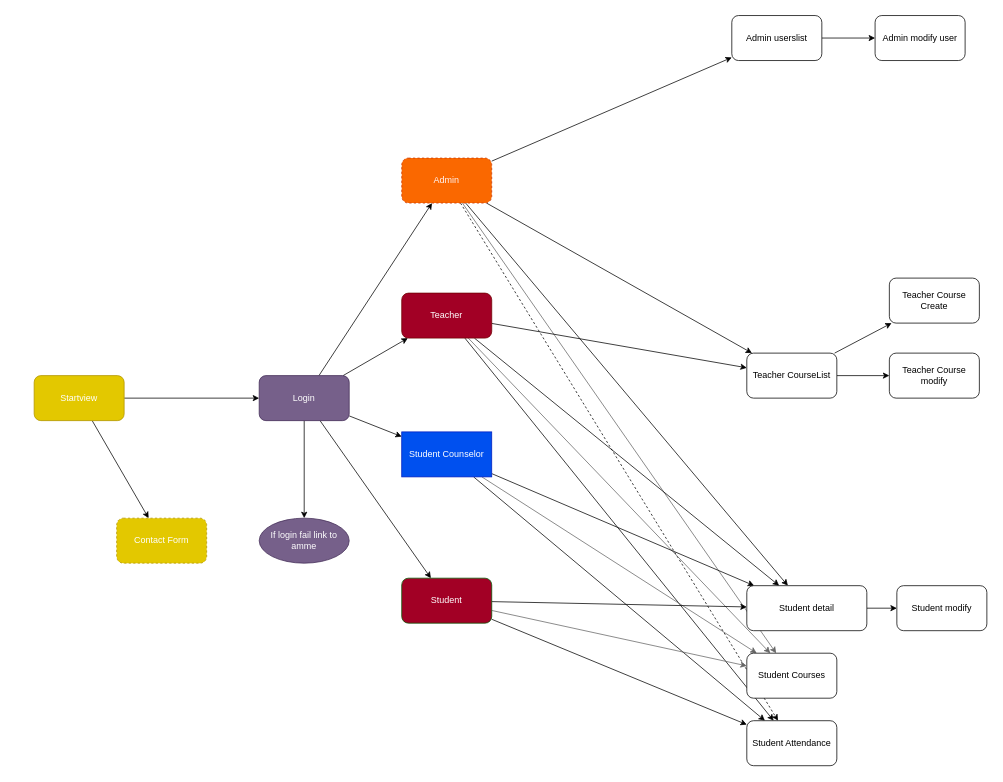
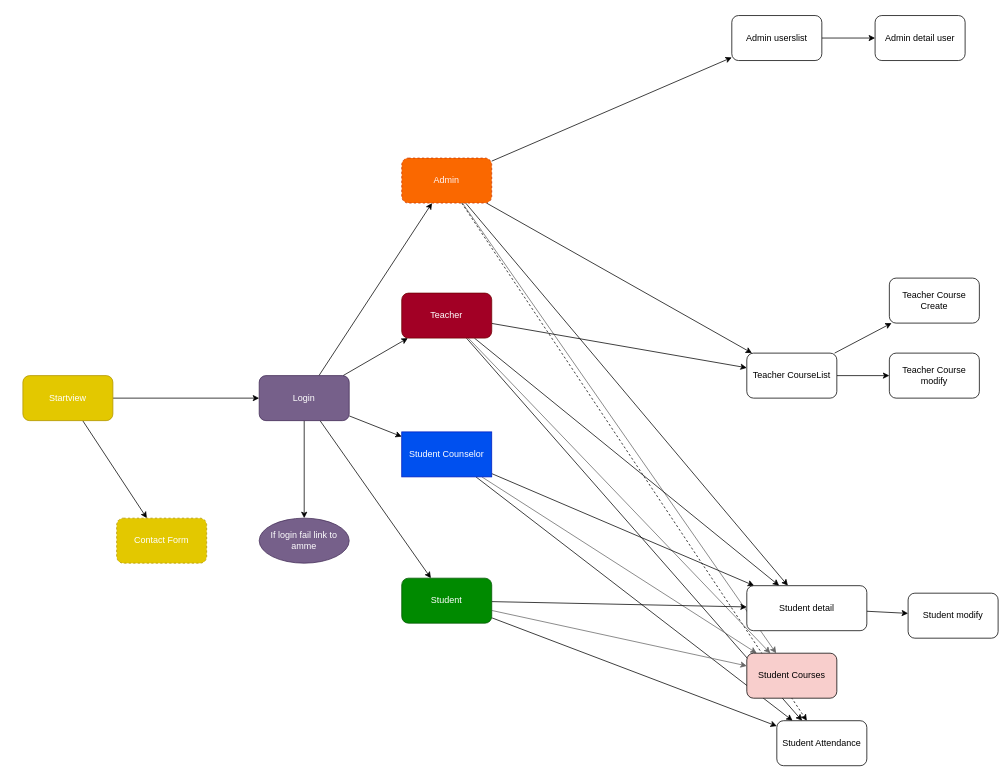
  <mxCell id="0" />
  <mxCell id="1" parent="0" />
  <mxCell id="2" style="edgeStyle=none;html=1;" edge="1" parent="1" source="4" target="10"><mxGeometry relative="1" as="geometry" /></mxCell>
  <mxCell id="3" style="edgeStyle=none;html=1;fontSize=37;fontColor=#FFFFFF;" edge="1" parent="1" source="4" target="46"><mxGeometry relative="1" as="geometry" /></mxCell>
- <mxCell id="4" value="&lt;font color=&quot;#ffffff&quot;&gt;Startview&lt;/font&gt;" style="rounded=1;whiteSpace=wrap;html=1;fillColor=#e3c800;fontColor=#000000;strokeColor=#B09500;" parent="1" vertex="1"><mxGeometry x="45" y="500" width="120" height="60" as="geometry" /></mxCell>
+ <mxCell id="4" value="&lt;font color=&quot;#ffffff&quot;&gt;Startview&lt;/font&gt;" style="rounded=1;whiteSpace=wrap;html=1;fillColor=#e3c800;fontColor=#000000;strokeColor=#B09500;" parent="1" vertex="1"><mxGeometry x="30" y="500" width="120" height="60" as="geometry" /></mxCell>
  <mxCell id="5" style="edgeStyle=none;html=1;" edge="1" parent="1" source="10" target="29"><mxGeometry relative="1" as="geometry" /></mxCell>
  <mxCell id="6" style="edgeStyle=none;html=1;" edge="1" parent="1" source="10" target="25"><mxGeometry relative="1" as="geometry" /></mxCell>
  <mxCell id="7" style="edgeStyle=none;html=1;" edge="1" parent="1" source="10" target="21"><mxGeometry relative="1" as="geometry" /></mxCell>
  <mxCell id="8" style="edgeStyle=none;html=1;" edge="1" parent="1" source="10" target="16"><mxGeometry relative="1" as="geometry" /></mxCell>
  <mxCell id="9" value="" style="edgeStyle=none;html=1;fontSize=37;fontColor=#FFFFFF;" edge="1" parent="1" source="10" target="47"><mxGeometry relative="1" as="geometry" /></mxCell>
  <mxCell id="10" value="Login" style="rounded=1;whiteSpace=wrap;html=1;fillColor=#76608a;fontColor=#ffffff;strokeColor=#432D57;" vertex="1" parent="1"><mxGeometry x="345" y="500" width="120" height="60" as="geometry" /></mxCell>
  <mxCell id="11" style="edgeStyle=none;html=1;" edge="1" parent="1" source="16" target="31"><mxGeometry relative="1" as="geometry" /></mxCell>
  <mxCell id="12" style="edgeStyle=none;html=1;fillColor=#f5f5f5;strokeColor=#666666;" edge="1" parent="1" source="16" target="32"><mxGeometry relative="1" as="geometry" /></mxCell>
  <mxCell id="13" style="edgeStyle=none;html=1;" edge="1" parent="1" source="16" target="35"><mxGeometry relative="1" as="geometry" /></mxCell>
  <mxCell id="14" style="edgeStyle=none;html=1;fontColor=#FFFFFF;dashed=1;" edge="1" parent="1" source="16" target="39"><mxGeometry relative="1" as="geometry" /></mxCell>
  <mxCell id="15" style="edgeStyle=none;html=1;fontColor=#FFFFFF;" edge="1" parent="1" source="16" target="41"><mxGeometry relative="1" as="geometry" /></mxCell>
  <mxCell id="16" value="&lt;font color=&quot;#fff5f5&quot;&gt;Admin&lt;/font&gt;" style="rounded=1;whiteSpace=wrap;html=1;fillColor=#fa6800;fontColor=#000000;strokeColor=#C73500;dashed=1;" vertex="1" parent="1"><mxGeometry x="535" y="210" width="120" height="60" as="geometry" /></mxCell>
  <mxCell id="17" style="edgeStyle=none;html=1;" edge="1" parent="1" source="21" target="31"><mxGeometry relative="1" as="geometry" /></mxCell>
  <mxCell id="18" style="edgeStyle=none;html=1;fillColor=#f5f5f5;strokeColor=#666666;" edge="1" parent="1" source="21" target="32"><mxGeometry relative="1" as="geometry" /></mxCell>
  <mxCell id="19" style="edgeStyle=none;html=1;" edge="1" parent="1" source="21" target="35"><mxGeometry relative="1" as="geometry" /></mxCell>
  <mxCell id="20" style="edgeStyle=none;html=1;fontColor=#FFFFFF;" edge="1" parent="1" source="21" target="39"><mxGeometry relative="1" as="geometry" /></mxCell>
  <mxCell id="21" value="Teacher" style="rounded=1;whiteSpace=wrap;html=1;fillColor=#a20025;fontColor=#ffffff;strokeColor=#6F0000;" vertex="1" parent="1"><mxGeometry x="535" y="390" width="120" height="60" as="geometry" /></mxCell>
  <mxCell id="22" style="edgeStyle=none;html=1;" edge="1" parent="1" source="25" target="31"><mxGeometry relative="1" as="geometry" /></mxCell>
  <mxCell id="23" style="edgeStyle=none;html=1;fillColor=#f5f5f5;strokeColor=#666666;" edge="1" parent="1" source="25" target="32"><mxGeometry relative="1" as="geometry" /></mxCell>
  <mxCell id="24" style="edgeStyle=none;html=1;fontColor=#FFFFFF;" edge="1" parent="1" source="25" target="39"><mxGeometry relative="1" as="geometry" /></mxCell>
  <mxCell id="25" value="Student Counselor" style="whiteSpace=wrap;html=1;fillColor=#0050ef;fontColor=#ffffff;strokeColor=#001DBC;rounded=0;" vertex="1" parent="1"><mxGeometry x="535" y="575" width="120" height="60" as="geometry" /></mxCell>
  <mxCell id="26" style="edgeStyle=none;html=1;" edge="1" parent="1" source="29" target="31"><mxGeometry relative="1" as="geometry" /></mxCell>
  <mxCell id="27" style="edgeStyle=none;html=1;fillColor=#f5f5f5;strokeColor=#666666;" edge="1" parent="1" source="29" target="32"><mxGeometry relative="1" as="geometry" /></mxCell>
  <mxCell id="28" style="edgeStyle=none;html=1;fontColor=#FFFFFF;" edge="1" parent="1" source="29" target="39"><mxGeometry relative="1" as="geometry" /></mxCell>
- <mxCell id="29" value="Student" style="rounded=1;whiteSpace=wrap;html=1;fillColor=#a20025;fontColor=#ffffff;strokeColor=#005700;" vertex="1" parent="1"><mxGeometry x="535" y="770" width="120" height="60" as="geometry" /></mxCell>
+ <mxCell id="29" value="Student" style="rounded=1;whiteSpace=wrap;html=1;fillColor=#008a00;fontColor=#ffffff;strokeColor=#005700;" vertex="1" parent="1"><mxGeometry x="535" y="770" width="120" height="60" as="geometry" /></mxCell>
  <mxCell id="30" style="edgeStyle=none;html=1;fontColor=#FFFFFF;" edge="1" parent="1" source="31" target="38"><mxGeometry relative="1" as="geometry" /></mxCell>
  <mxCell id="31" value="Student detail" style="rounded=1;whiteSpace=wrap;html=1;" vertex="1" parent="1"><mxGeometry x="995" y="780" width="160" height="60" as="geometry" /></mxCell>
- <mxCell id="32" value="Student Courses" style="rounded=1;whiteSpace=wrap;html=1;" vertex="1" parent="1"><mxGeometry x="995" y="870" width="120" height="60" as="geometry" /></mxCell>
+ <mxCell id="32" value="Student Courses" style="rounded=1;whiteSpace=wrap;html=1;fillColor=#f8cecc;" vertex="1" parent="1"><mxGeometry x="995" y="870" width="120" height="60" as="geometry" /></mxCell>
  <mxCell id="33" style="edgeStyle=none;html=1;fontColor=#FFFFFF;" edge="1" parent="1" source="35" target="36"><mxGeometry relative="1" as="geometry" /></mxCell>
  <mxCell id="34" style="edgeStyle=none;html=1;fontColor=#FFFFFF;" edge="1" parent="1" source="35" target="37"><mxGeometry relative="1" as="geometry" /></mxCell>
  <mxCell id="35" value="Teacher CourseList" style="rounded=1;whiteSpace=wrap;html=1;" vertex="1" parent="1"><mxGeometry x="995" y="470" width="120" height="60" as="geometry" /></mxCell>
  <mxCell id="36" value="Teacher Course modify&lt;span style=&quot;color: rgba(0, 0, 0, 0); font-family: monospace; font-size: 0px; text-align: start;&quot;&gt;%3CmxGraphModel%3E%3Croot%3E%3CmxCell%20id%3D%220%22%2F%3E%3CmxCell%20id%3D%221%22%20parent%3D%220%22%2F%3E%3CmxCell%20id%3D%222%22%20value%3D%22Teacher%20CourseList%22%20style%3D%22rounded%3D1%3BwhiteSpace%3Dwrap%3Bhtml%3D1%3B%22%20vertex%3D%221%22%20parent%3D%221%22%3E%3CmxGeometry%20x%3D%221010%22%20y%3D%22470%22%20width%3D%22120%22%20height%3D%2260%22%20as%3D%22geometry%22%2F%3E%3C%2FmxCell%3E%3C%2Froot%3E%3C%2FmxGraphModel%3E&lt;/span&gt;" style="rounded=1;whiteSpace=wrap;html=1;" vertex="1" parent="1"><mxGeometry x="1185" y="470" width="120" height="60" as="geometry" /></mxCell>
  <mxCell id="37" value="Teacher Course Create&lt;span style=&quot;color: rgba(0, 0, 0, 0); font-family: monospace; font-size: 0px; text-align: start;&quot;&gt;%3CmxGraphModel%3E%3Croot%3E%3CmxCell%20id%3D%220%22%2F%3E%3CmxCell%20id%3D%221%22%20parent%3D%220%22%2F%3E%3CmxCell%20id%3D%222%22%20value%3D%22Teacher%20CourseList%22%20style%3D%22rounded%3D1%3BwhiteSpace%3Dwrap%3Bhtml%3D1%3B%22%20vertex%3D%221%22%20parent%3D%221%22%3E%3CmxGeometry%20x%3D%221010%22%20y%3D%22470%22%20width%3D%22120%22%20height%3D%2260%22%20as%3D%22geometry%22%2F%3E%3C%2FmxCell%3E%3C%2Froot%3E%3C%2FmxGraphModel%3E&lt;/span&gt;" style="rounded=1;whiteSpace=wrap;html=1;" vertex="1" parent="1"><mxGeometry x="1185" y="370" width="120" height="60" as="geometry" /></mxCell>
- <mxCell id="38" value="Student modify" style="rounded=1;whiteSpace=wrap;html=1;" vertex="1" parent="1"><mxGeometry x="1195" y="780" width="120" height="60" as="geometry" /></mxCell>
- <mxCell id="39" value="Student Attendance" style="rounded=1;whiteSpace=wrap;html=1;" vertex="1" parent="1"><mxGeometry x="995" y="960" width="120" height="60" as="geometry" /></mxCell>
+ <mxCell id="38" value="Student modify" style="rounded=1;whiteSpace=wrap;html=1;" vertex="1" parent="1"><mxGeometry x="1210" y="790" width="120" height="60" as="geometry" /></mxCell>
+ <mxCell id="39" value="Student Attendance" style="rounded=1;whiteSpace=wrap;html=1;" vertex="1" parent="1"><mxGeometry x="1035" y="960" width="120" height="60" as="geometry" /></mxCell>
  <mxCell id="40" style="edgeStyle=none;html=1;fontColor=#FFFFFF;" edge="1" parent="1" source="41" target="42"><mxGeometry relative="1" as="geometry" /></mxCell>
  <mxCell id="41" value="&lt;div style=&quot;text-align: center;&quot;&gt;&lt;span style=&quot;text-align: start; background-color: initial;&quot;&gt;Admin userslist&lt;/span&gt;&lt;span style=&quot;color: rgba(0, 0, 0, 0); font-family: monospace; font-size: 0px; text-align: start; background-color: initial;&quot;&gt;%3CmxGraphModel%3E%3Croot%3E%3CmxCell%20id%3D%220%22%2F%3E%3CmxCell%20id%3D%221%22%20parent%3D%220%22%2F%3E%3CmxCell%20id%3D%222%22%20value%3D%22Teacher%20CourseList%22%20style%3D%22rounded%3D1%3BwhiteSpace%3Dwrap%3Bhtml%3D1%3B%22%20vertex%3D%221%22%20parent%3D%221%22%3E%3CmxGeometry%20x%3D%221010%22%20y%3D%22470%22%20width%3D%22120%22%20height%3D%2260%22%20as%3D%22geometry%22%2F%3E%3C%2FmxCell%3E%3C%2Froot%3E%3C%2FmxGraphModel%3E&lt;/span&gt;&lt;/div&gt;" style="rounded=1;whiteSpace=wrap;html=1;" vertex="1" parent="1"><mxGeometry x="975" width="120" height="60" as="geometry" y="20" /></mxCell>
- <mxCell id="42" value="&lt;div style=&quot;text-align: start;&quot;&gt;Admin modify user&lt;/div&gt;" style="rounded=1;whiteSpace=wrap;html=1;" vertex="1" parent="1"><mxGeometry x="1166" width="120" height="60" as="geometry" y="20" /></mxCell>
+ <mxCell id="42" value="&lt;div style=&quot;text-align: start;&quot;&gt;Admin detail user&lt;/div&gt;" style="rounded=1;whiteSpace=wrap;html=1;" vertex="1" parent="1"><mxGeometry x="1166" width="120" height="60" as="geometry" y="20" /></mxCell>
  <mxCell id="43" value="&lt;font style=&quot;font-size: 37px;&quot;&gt;Mainviews&lt;/font&gt;" style="text;html=1;strokeColor=none;fillColor=none;align=center;verticalAlign=middle;whiteSpace=wrap;rounded=0;fontColor=#FFFFFF;" vertex="1" parent="1"><mxGeometry x="510" y="120" width="170" height="50" as="geometry" /></mxCell>
  <mxCell id="44" value="&lt;font style=&quot;font-size: 37px;&quot;&gt;Startview&lt;/font&gt;&lt;span style=&quot;color: rgba(0, 0, 0, 0); font-family: monospace; font-size: 0px; text-align: start;&quot;&gt;%3CmxGraphModel%3E%3Croot%3E%3CmxCell%20id%3D%220%22%2F%3E%3CmxCell%20id%3D%221%22%20parent%3D%220%22%2F%3E%3CmxCell%20id%3D%222%22%20value%3D%22%26lt%3Bfont%20style%3D%26quot%3Bfont-size%3A%2037px%3B%26quot%3B%26gt%3BMainviews%26lt%3B%2Ffont%26gt%3B%22%20style%3D%22text%3Bhtml%3D1%3BstrokeColor%3Dnone%3BfillColor%3Dnone%3Balign%3Dcenter%3BverticalAlign%3Dmiddle%3BwhiteSpace%3Dwrap%3Brounded%3D0%3BfontColor%3D%23FFFFFF%3B%22%20vertex%3D%221%22%20parent%3D%221%22%3E%3CmxGeometry%20x%3D%22525%22%20y%3D%22100%22%20width%3D%22170%22%20height%3D%2250%22%20as%3D%22geometry%22%2F%3E%3C%2FmxCell%3E%3C%2Froot%3E%3C%2FmxGraphModel%3E&lt;/span&gt;" style="text;html=1;strokeColor=none;fillColor=none;align=center;verticalAlign=middle;whiteSpace=wrap;rounded=0;fontColor=#FFFFFF;" vertex="1" parent="1"><mxGeometry x="20" y="390" width="170" height="50" as="geometry" /></mxCell>
  <mxCell id="45" value="&lt;span style=&quot;font-size: 37px;&quot;&gt;Login&lt;/span&gt;" style="text;html=1;strokeColor=none;fillColor=none;align=center;verticalAlign=middle;whiteSpace=wrap;rounded=0;fontColor=#FFFFFF;" vertex="1" parent="1"><mxGeometry x="314" y="390" width="170" height="50" as="geometry" /></mxCell>
  <mxCell id="46" value="&lt;font color=&quot;#ffffff&quot;&gt;Contact Form&lt;/font&gt;" style="rounded=1;whiteSpace=wrap;html=1;fillColor=#e3c800;fontColor=#000000;strokeColor=#B09500;dashed=1;" vertex="1" parent="1"><mxGeometry x="155" y="690" width="120" height="60" as="geometry" /></mxCell>
  <mxCell id="47" value="If login fail link to amme" style="ellipse;whiteSpace=wrap;html=1;fillColor=#76608a;strokeColor=#432D57;fontColor=#ffffff;" vertex="1" parent="1"><mxGeometry x="345" y="690" width="120" height="60" as="geometry" /></mxCell>
